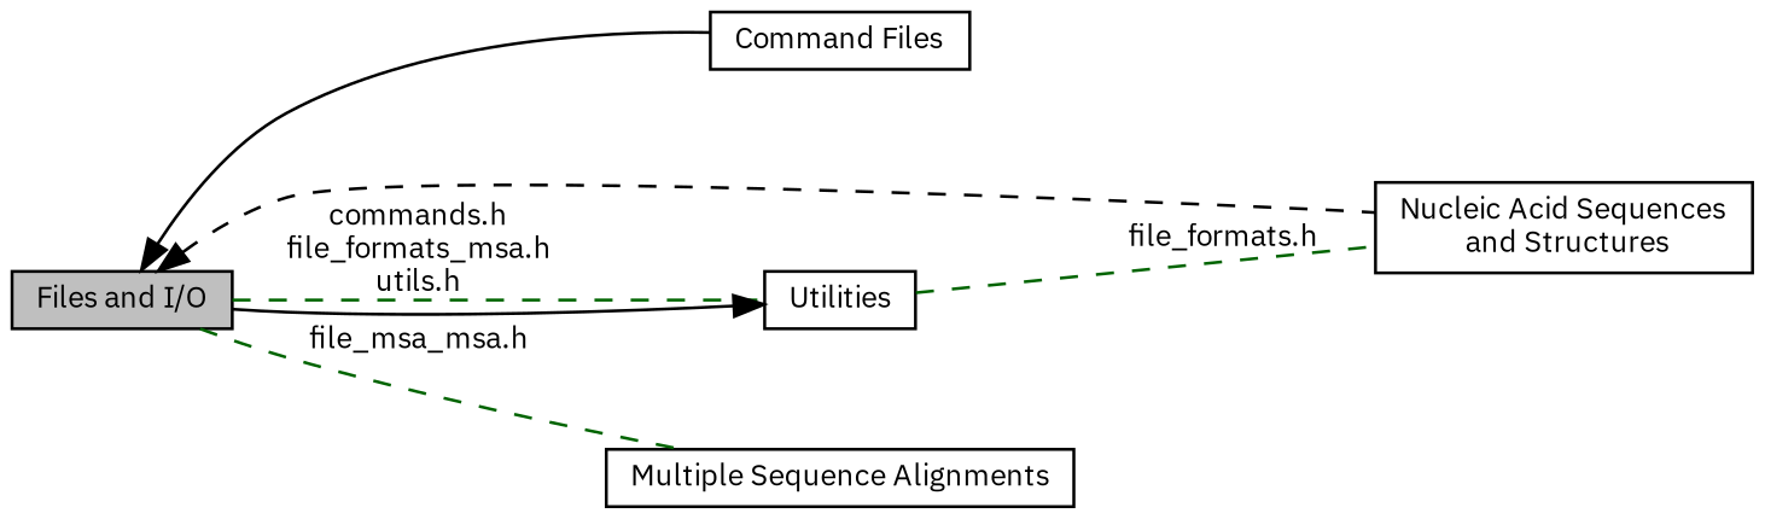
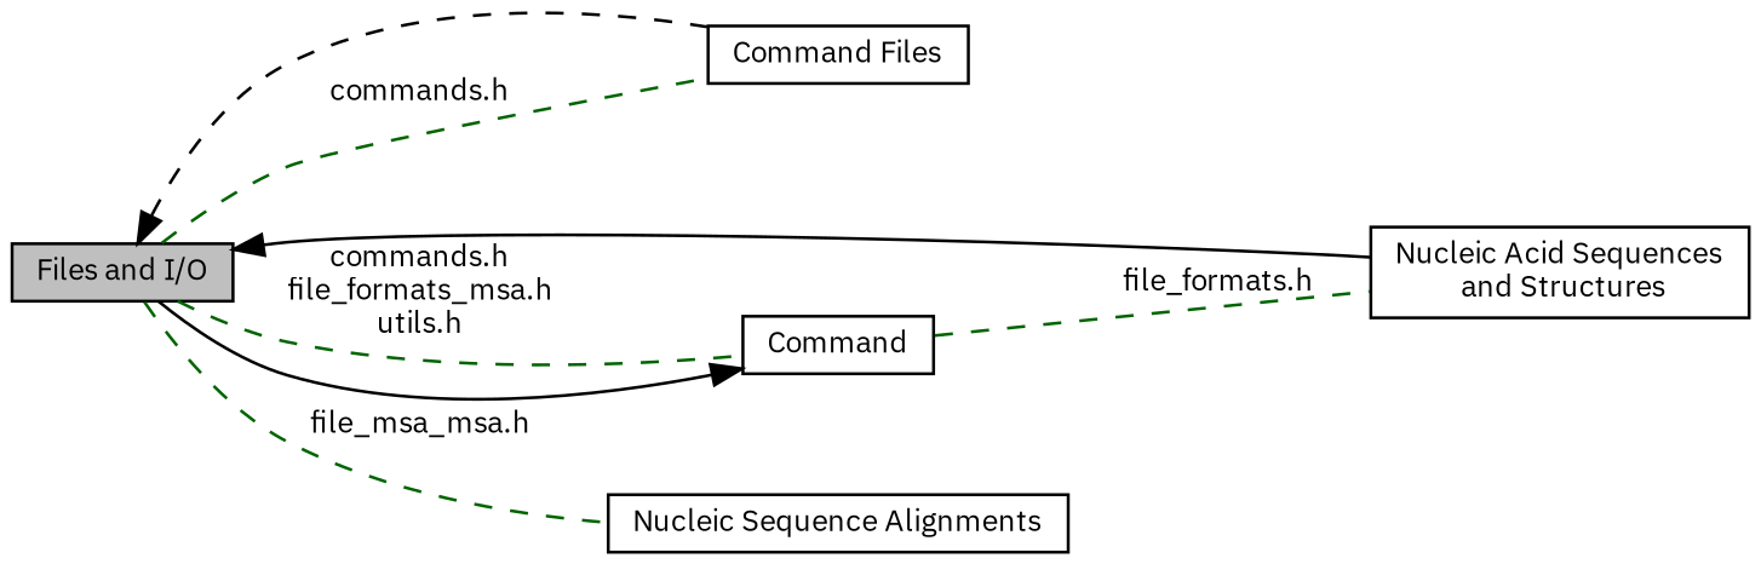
  digraph {
    fontname="IBM Plex Sans"
    rankdir=LR
    node [color=black fontname="IBM Plex Sans" fontsize=10 shape=box]
    edge [dir=none fontname="IBM Plex Sans" fontsize=10 labelfontname=Helvetica labelfontsize=10 shape=plaintext style=dashed color=darkgreen]
    n1 [height=0.2 label="Command Files" width=0.4]
    n2 [height=0.2 label="Nucleic Acid Sequences\l and Structures" width=0.4]
    n3 [fillcolor=grey75 fontcolor=black height=0.2 label="Files and I/O" style=filled width=0.4]
-   n4 [height=0.2 label=Utilities width=0.4]
-   n5 [height=0.2 label="Multiple Sequence Alignments" width=0.4]
-   n3 -> n1 [dir=back style=solid color=""]
-   n3 -> n2 [dir=back color=""]
+   n4 [height=0.2 label=Command width=0.4]
+   n5 [height=0.2 label="Nucleic Sequence Alignments" width=0.4]
+   n3 -> n1 [dir=back color=""]
+   n3 -> n1 [label="commands.h"]
+   n3 -> n2 [dir=back style=solid color=""]
    n3 -> n4 [label="commands.h\nfile_formats_msa.h\nutils.h"]
    n3 -> n5 [label="file_msa_msa.h"]
    n4 -> n2 [label="file_formats.h"]
    n4 -> n3 [dir=back style=solid color=""]
  }
